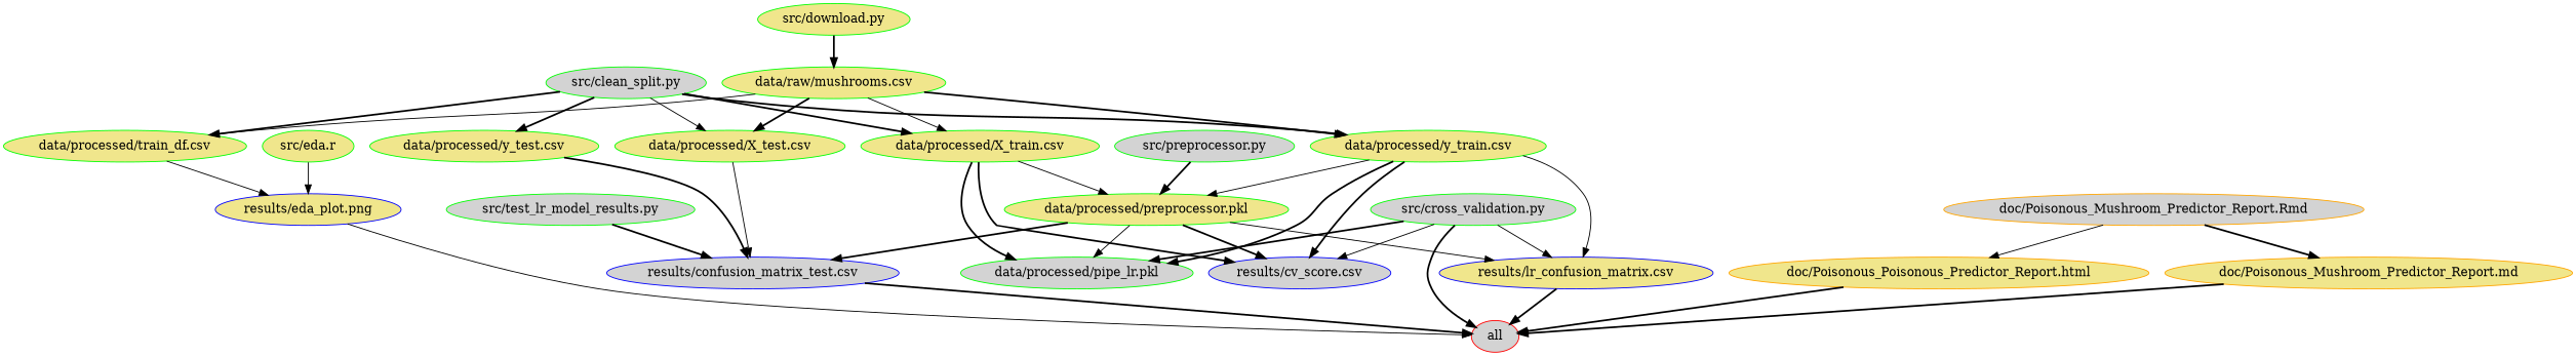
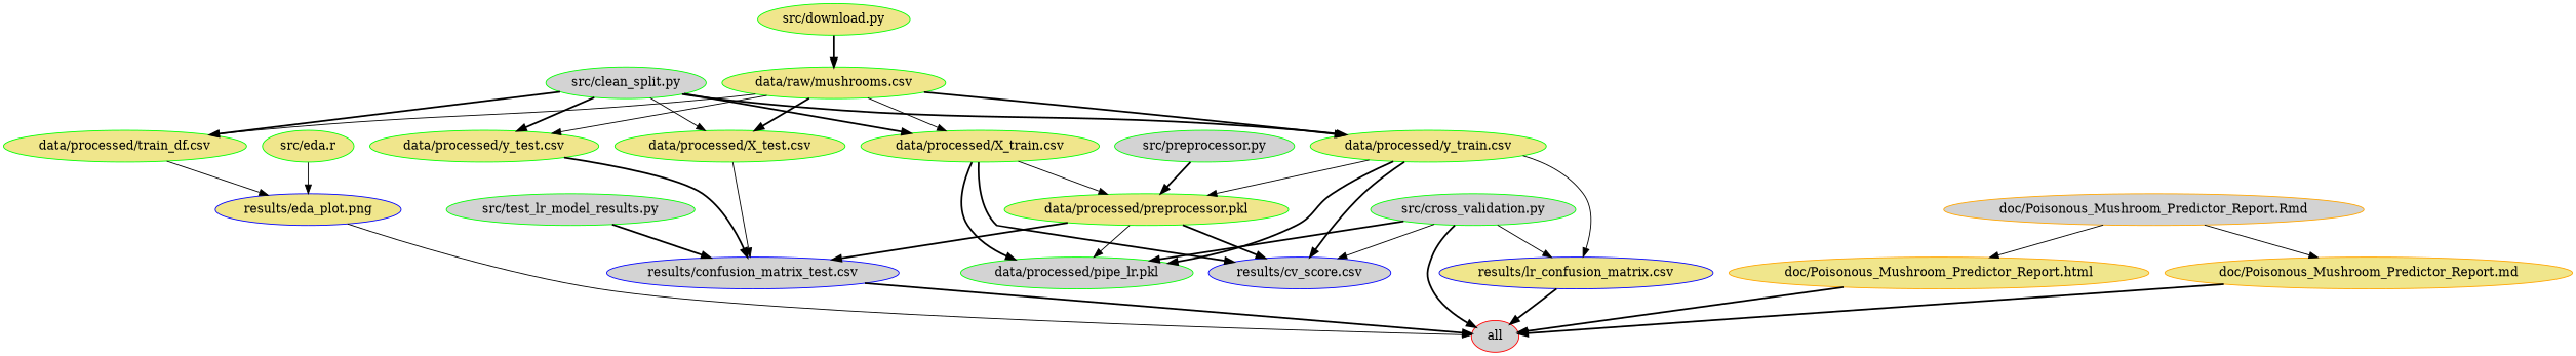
  digraph {
    node [color=green fillcolor=khaki style=filled]
    edge [style=bold]
    n1 [color=red fillcolor=lightgrey label=all]
    n2 [label="data/processed/X_test.csv"]
    n3 [color=blue fillcolor=lightgrey label="results/confusion_matrix_test.csv"]
    n4 [label="data/processed/X_train.csv"]
    n5 [fillcolor=lightgrey label="data/processed/pipe_lr.pkl"]
    n6 [label="data/processed/preprocessor.pkl"]
    n7 [color=blue fillcolor=lightgrey label="results/cv_score.csv"]
    n8 [color=blue label="results/lr_confusion_matrix.csv"]
    n9 [label="data/processed/train_df.csv"]
    n10 [color=blue label="results/eda_plot.png"]
    n11 [label="data/processed/y_test.csv"]
    n12 [label="data/processed/y_train.csv"]
    n13 [label="data/raw/mushrooms.csv"]
    n14 [color=orange fillcolor=lightgrey label="doc/Poisonous_Mushroom_Predictor_Report.Rmd"]
-   n15 [color=orange label="doc/Poisonous_Poisonous_Predictor_Report.html"]
+   n15 [color=orange label="doc/Poisonous_Mushroom_Predictor_Report.html"]
    n16 [color=orange label="doc/Poisonous_Mushroom_Predictor_Report.md"]
    n17 [fillcolor=lightgrey label="src/clean_split.py"]
    n18 [fillcolor=lightgrey label="src/cross_validation.py"]
    n19 [label="src/download.py"]
    n20 [label="src/eda.r"]
    n21 [fillcolor=lightgrey label="src/preprocessor.py"]
    n22 [fillcolor=lightgrey label="src/test_lr_model_results.py"]
    n2 -> n3 [style=solid]
    n3 -> n1
    n4 -> n5
    n4 -> n6 [style=solid]
    n4 -> n7
    n6 -> n3
    n6 -> n5 [style=solid]
    n6 -> n7
-   n6 -> n8 [style=solid]
    n8 -> n1
    n9 -> n10 [style=solid]
    n10 -> n1 [style=solid]
    n11 -> n3
    n12 -> n5
    n12 -> n6 [style=solid]
    n12 -> n7
    n12 -> n8 [style=solid]
    n13 -> n2
    n13 -> n4 [style=solid]
    n13 -> n9 [style=solid]
+   n13 -> n11 [style=solid]
    n13 -> n12
    n14 -> n15 [style=solid]
-   n14 -> n16
+   n14 -> n16 [style=solid]
    n15 -> n1
    n16 -> n1
    n17 -> n2 [style=solid]
    n17 -> n4
    n17 -> n9
    n17 -> n11
    n17 -> n12
    n18 -> n1
    n18 -> n5
    n18 -> n7 [style=solid]
    n18 -> n8 [style=solid]
    n19 -> n13
    n20 -> n10 [style=solid]
    n21 -> n6
    n22 -> n3
  }
